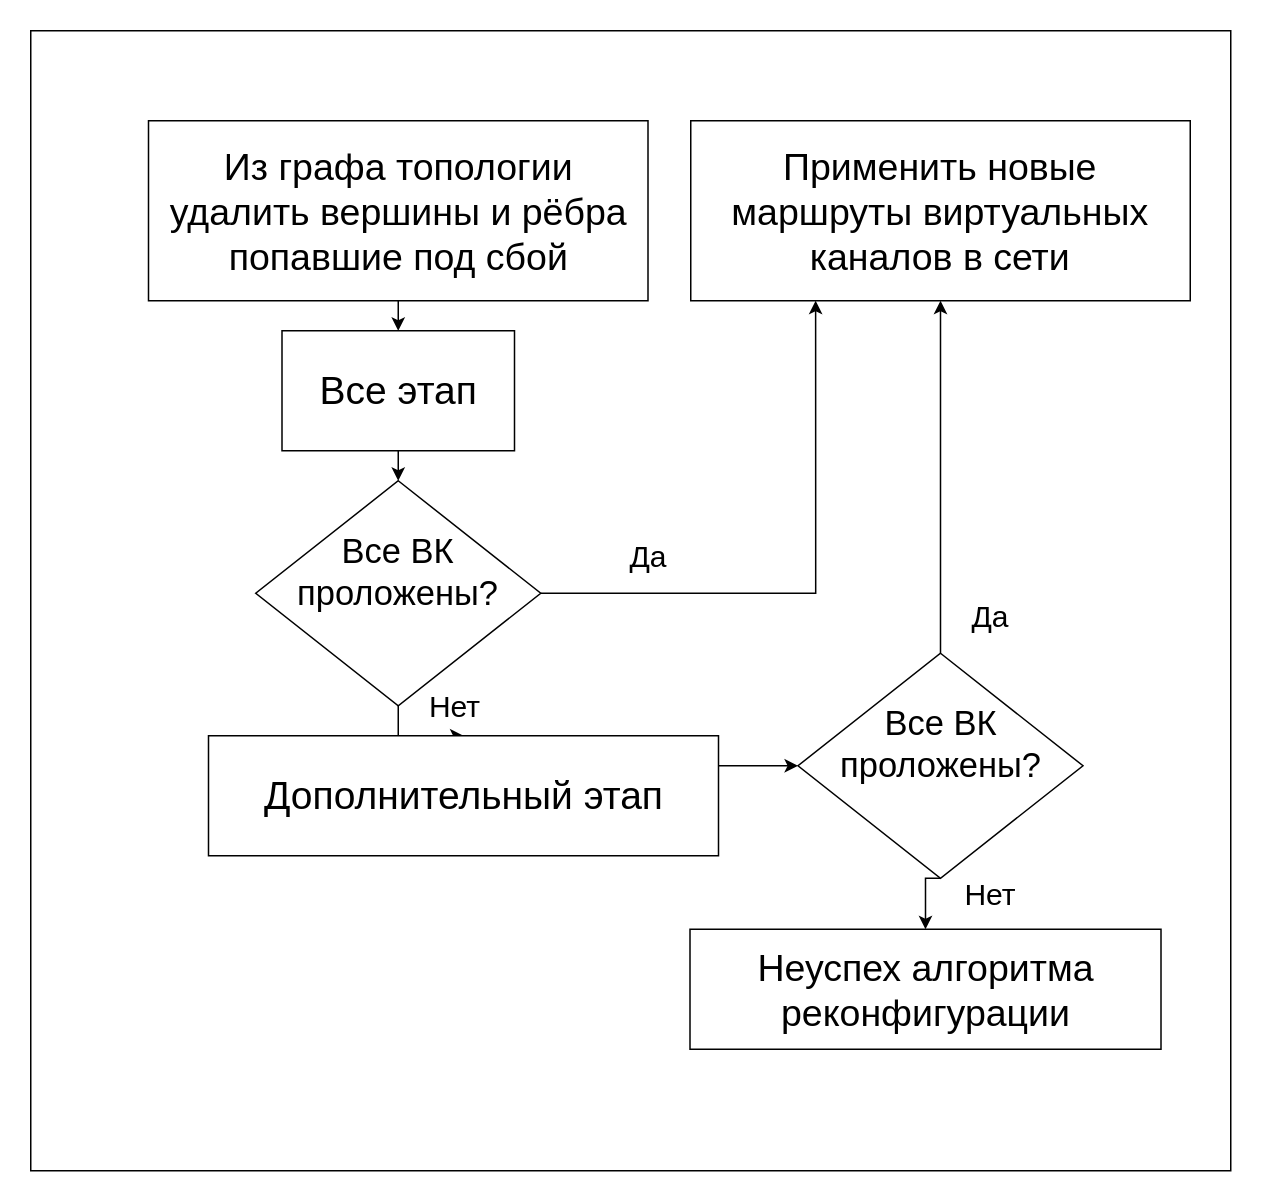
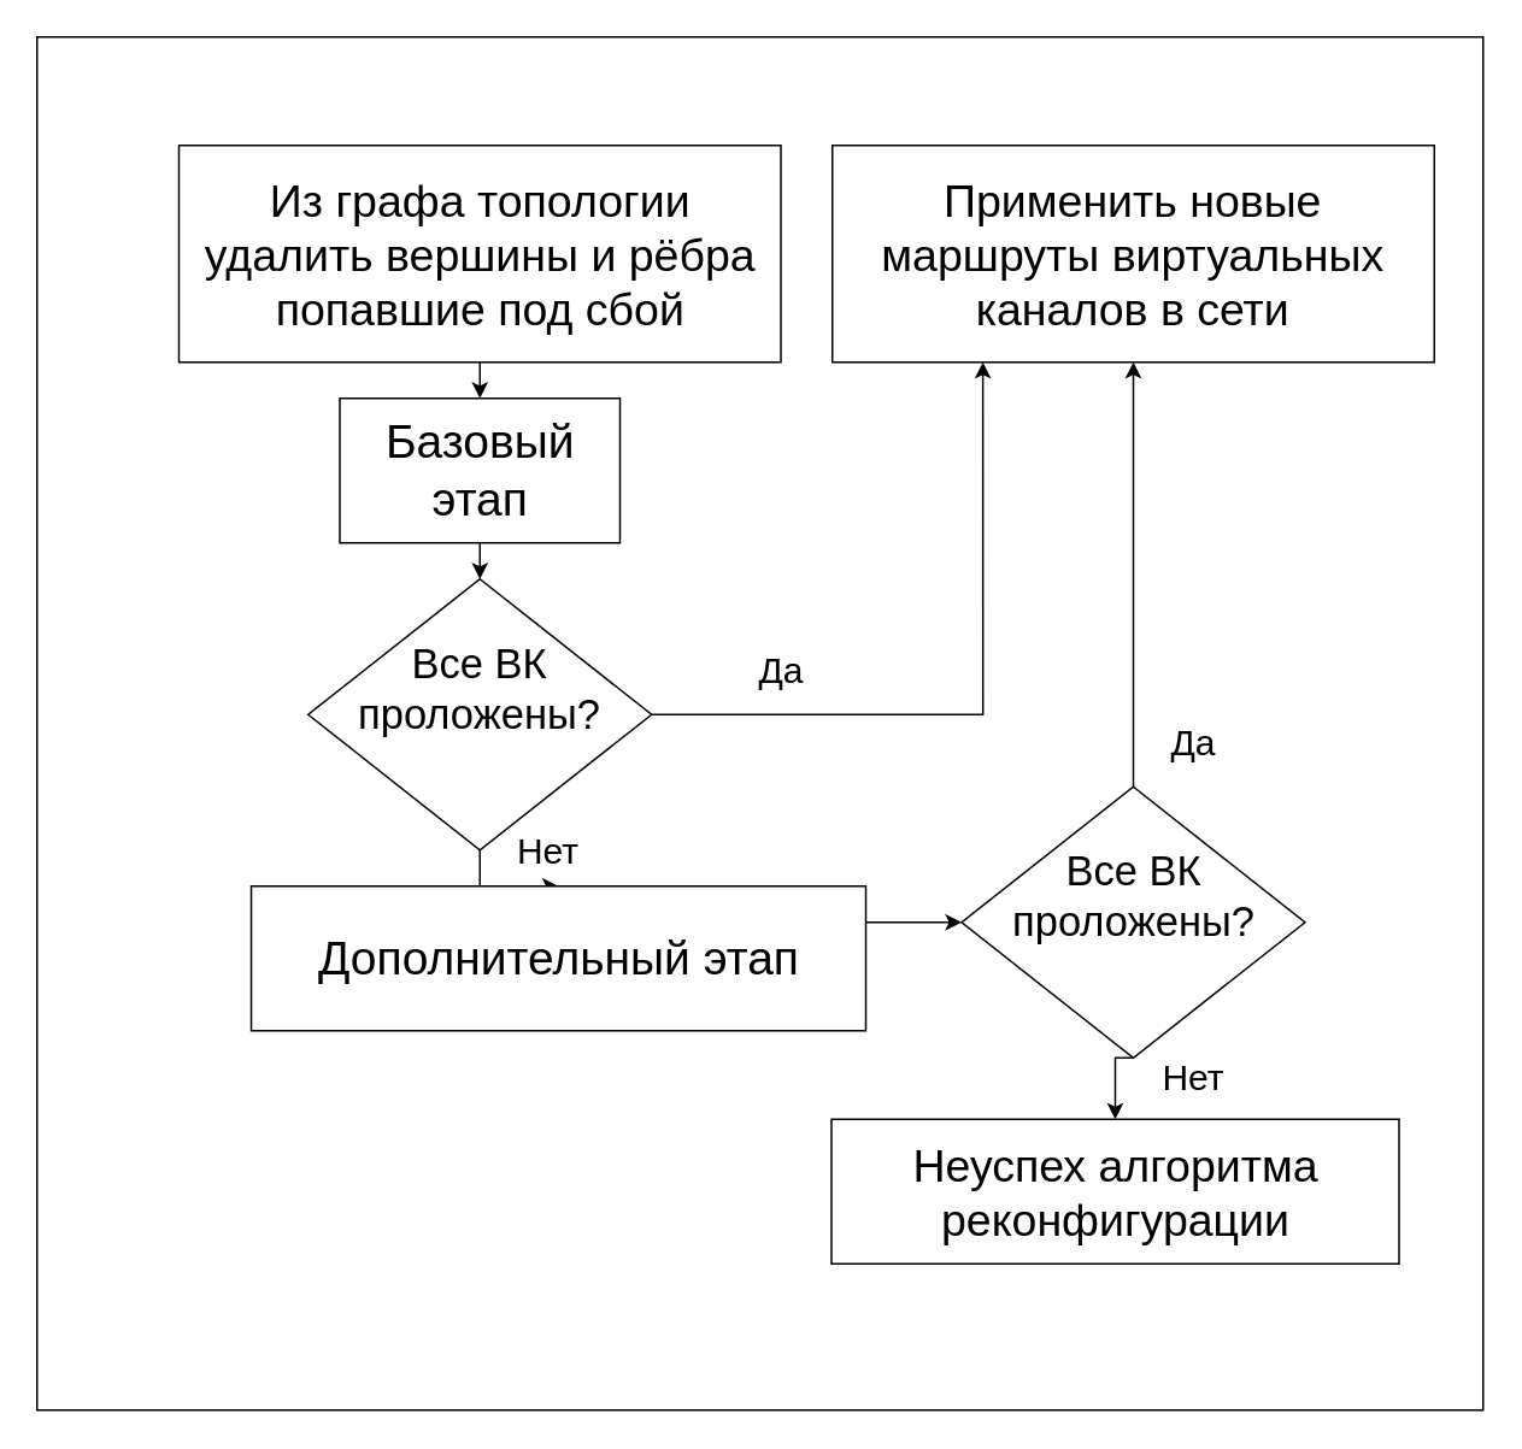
  <mxCell id="0" />
  <mxCell id="1" parent="0" />
  <mxCell id="2" value="" style="rounded=0;whiteSpace=wrap;html=1;fontSize=20;" vertex="1" parent="1"><mxGeometry x="20" y="20" width="800" height="760" as="geometry" /></mxCell>
  <mxCell id="3" style="edgeStyle=orthogonalEdgeStyle;rounded=0;orthogonalLoop=1;jettySize=auto;html=1;exitX=0.5;exitY=1;exitDx=0;exitDy=0;entryX=0.5;entryY=0;entryDx=0;entryDy=0;fontSize=25;" edge="1" parent="1" source="4" target="7"><mxGeometry relative="1" as="geometry" /></mxCell>
  <mxCell id="4" value="Из графа топологии удалить вершины и рёбра попавшие под сбой" style="rounded=0;whiteSpace=wrap;html=1;fontSize=25;" vertex="1" parent="1"><mxGeometry x="98.5" y="80" width="333" height="120" as="geometry" /></mxCell>
  <mxCell id="5" value="Применить новые маршруты виртуальных каналов в сети" style="rounded=0;whiteSpace=wrap;html=1;fontSize=25;" vertex="1" parent="1"><mxGeometry x="460" y="80" width="333" height="120" as="geometry" /></mxCell>
  <mxCell id="6" style="edgeStyle=orthogonalEdgeStyle;rounded=0;orthogonalLoop=1;jettySize=auto;html=1;exitX=0.5;exitY=1;exitDx=0;exitDy=0;entryX=0.5;entryY=0;entryDx=0;entryDy=0;fontSize=25;" edge="1" parent="1" source="7" target="11"><mxGeometry relative="1" as="geometry" /></mxCell>
- <mxCell id="7" value="&lt;div style=&quot;font-size: 26px;&quot; align=&quot;center&quot;&gt;Все этап&lt;br style=&quot;font-size: 26px;&quot;&gt;&lt;/div&gt;" style="rounded=0;whiteSpace=wrap;html=1;fontSize=26;" vertex="1" parent="1"><mxGeometry x="187.5" y="220" width="155" height="80" as="geometry" /></mxCell>
+ <mxCell id="7" value="&lt;div style=&quot;font-size: 26px;&quot; align=&quot;center&quot;&gt;Базовый этап&lt;br style=&quot;font-size: 26px;&quot;&gt;&lt;/div&gt;" style="rounded=0;whiteSpace=wrap;html=1;fontSize=26;" vertex="1" parent="1"><mxGeometry x="187.5" y="220" width="155" height="80" as="geometry" /></mxCell>
  <mxCell id="8" value="&lt;blockquote style=&quot;font-size: 17px&quot;&gt;&lt;div align=&quot;right&quot;&gt;&lt;br&gt;&lt;/div&gt;&lt;/blockquote&gt;" style="edgeStyle=orthogonalEdgeStyle;rounded=0;orthogonalLoop=1;jettySize=auto;html=1;exitX=0.5;exitY=1;exitDx=0;exitDy=0;entryX=0.5;entryY=0;entryDx=0;entryDy=0;fontSize=25;" edge="1" parent="1" source="11" target="13"><mxGeometry x="-1" y="25" relative="1" as="geometry"><mxPoint as="offset" /></mxGeometry></mxCell>
  <mxCell id="9" style="edgeStyle=orthogonalEdgeStyle;rounded=0;orthogonalLoop=1;jettySize=auto;html=1;fontSize=25;" edge="1" parent="1" source="11" target="13"><mxGeometry relative="1" as="geometry" /></mxCell>
  <mxCell id="10" style="edgeStyle=orthogonalEdgeStyle;rounded=0;orthogonalLoop=1;jettySize=auto;html=1;exitX=1;exitY=0.5;exitDx=0;exitDy=0;entryX=0.25;entryY=1;entryDx=0;entryDy=0;fontSize=25;" edge="1" parent="1" source="11" target="5"><mxGeometry relative="1" as="geometry" /></mxCell>
  <mxCell id="11" value="&lt;div style=&quot;font-size: 23px&quot;&gt;Все ВК проложены?&lt;/div&gt;&lt;div style=&quot;font-size: 23px&quot;&gt;&lt;br&gt;&lt;/div&gt;" style="rhombus;whiteSpace=wrap;html=1;fontSize=23;" vertex="1" parent="1"><mxGeometry x="170" y="320" width="190" height="150" as="geometry" /></mxCell>
  <mxCell id="12" style="edgeStyle=orthogonalEdgeStyle;rounded=0;orthogonalLoop=1;jettySize=auto;html=1;exitX=1;exitY=0.25;exitDx=0;exitDy=0;fontSize=20;" edge="1" parent="1" source="13" target="16"><mxGeometry relative="1" as="geometry" /></mxCell>
  <mxCell id="13" value="&lt;div style=&quot;font-size: 26px&quot; align=&quot;center&quot;&gt;Дополнительный этап&lt;br style=&quot;font-size: 26px&quot;&gt;&lt;/div&gt;" style="rounded=0;whiteSpace=wrap;html=1;fontSize=26;" vertex="1" parent="1"><mxGeometry x="138.5" y="490" width="340" height="80" as="geometry" /></mxCell>
  <mxCell id="14" style="edgeStyle=orthogonalEdgeStyle;rounded=0;orthogonalLoop=1;jettySize=auto;html=1;exitX=0.5;exitY=0;exitDx=0;exitDy=0;entryX=0.5;entryY=1;entryDx=0;entryDy=0;fontSize=20;" edge="1" parent="1" source="16" target="5"><mxGeometry relative="1" as="geometry" /></mxCell>
  <mxCell id="15" style="edgeStyle=orthogonalEdgeStyle;rounded=0;orthogonalLoop=1;jettySize=auto;html=1;exitX=0.5;exitY=1;exitDx=0;exitDy=0;entryX=0.5;entryY=0;entryDx=0;entryDy=0;fontSize=20;" edge="1" parent="1" source="16" target="17"><mxGeometry relative="1" as="geometry" /></mxCell>
  <mxCell id="16" value="&lt;div style=&quot;font-size: 23px&quot;&gt;Все ВК проложены?&lt;/div&gt;&lt;div style=&quot;font-size: 23px&quot;&gt;&lt;br&gt;&lt;/div&gt;" style="rhombus;whiteSpace=wrap;html=1;fontSize=23;" vertex="1" parent="1"><mxGeometry x="531.5" y="435" width="190" height="150" as="geometry" /></mxCell>
  <mxCell id="17" value="Неуспех алгоритма реконфигурации" style="rounded=0;whiteSpace=wrap;html=1;fontSize=25;" vertex="1" parent="1"><mxGeometry x="459.5" y="619" width="314" height="80" as="geometry" /></mxCell>
  <mxCell id="18" value="Да" style="text;html=1;strokeColor=none;fillColor=none;align=center;verticalAlign=middle;whiteSpace=wrap;rounded=0;fontSize=20;" vertex="1" parent="1"><mxGeometry x="412" y="360" width="40" height="20" as="geometry" /></mxCell>
  <mxCell id="19" value="Нет" style="text;html=1;strokeColor=none;fillColor=none;align=center;verticalAlign=middle;whiteSpace=wrap;rounded=0;fontSize=20;" vertex="1" parent="1"><mxGeometry x="282.5" y="460" width="40" height="20" as="geometry" /></mxCell>
  <mxCell id="20" value="Да" style="text;html=1;strokeColor=none;fillColor=none;align=center;verticalAlign=middle;whiteSpace=wrap;rounded=0;fontSize=20;" vertex="1" parent="1"><mxGeometry x="640" y="400" width="40" height="20" as="geometry" /></mxCell>
  <mxCell id="21" value="Нет" style="text;html=1;strokeColor=none;fillColor=none;align=center;verticalAlign=middle;whiteSpace=wrap;rounded=0;fontSize=20;" vertex="1" parent="1"><mxGeometry x="640" y="585" width="40" height="20" as="geometry" /></mxCell>
